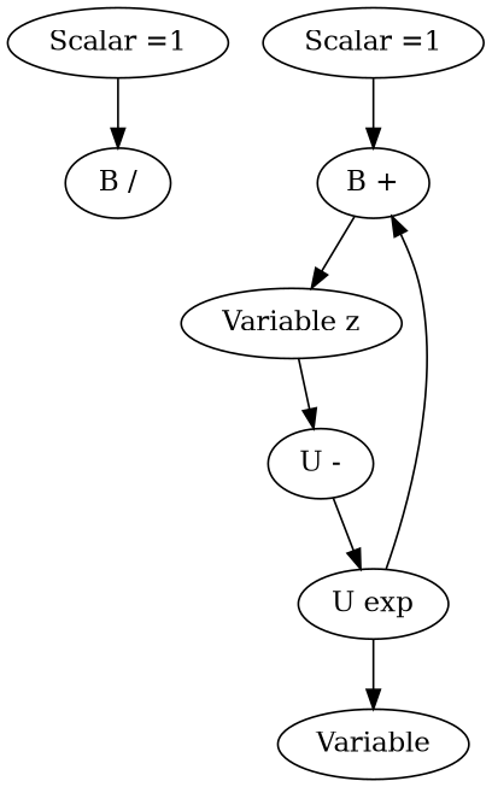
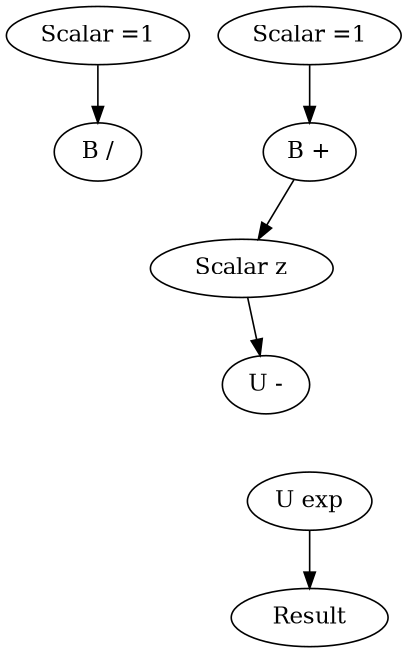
  digraph {
    n1 [label="B /"]
    n2 [label="Scalar =1"]
    n3 [label="B +"]
-   n4 [label="Variable z"]
+   n4 [label="Scalar z"]
    n5 [label="Scalar =1"]
    n6 [label="U exp"]
-   Result [label=Variable]
+   Result
    n8 [label="U -"]
    n2 -> n1
    n3 -> n4
    n4 -> n8
    n5 -> n3
-   n6 -> n3
    n6 -> Result
-   n8 -> n6
  }
